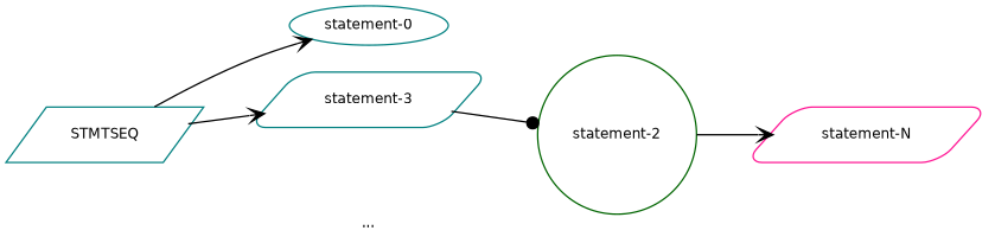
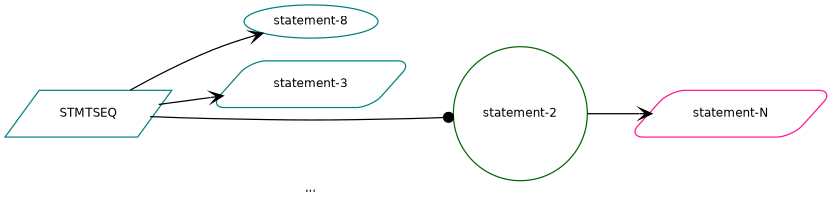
  digraph {
    fontname=helvetica
    nodesep=0.25
    rankdir=LR
    node [color=teal fontname=helvetica fontsize=10 shape=parallelogram style=rounded]
    edge [arrowhead=vee]
-   n1 [height=0.25 label="statement-0" shape=ellipse]
+   n1 [height=0.25 label="statement-8" shape=ellipse]
    n2 [height=0.25 label="statement-3"]
    n3 [color=darkgreen height=0.25 label="statement-2" shape=circle]
    n4 [color=deeppink height=0.25 label="statement-N" width=0.75]
    STMTSEQ [height=0.25 style=solid]
    n6 [height=0.25 label="..." shape=none style=solid width=0]
    subgraph sub_1 {
      n1
      n2
      n3
    }
    n3 -> n4 [style=solid]
    STMTSEQ -> n1
    STMTSEQ -> n2
-   n2 -> n3 [arrowhead=dot]
+   STMTSEQ -> n3 [arrowhead=dot]
    STMTSEQ -> n6 [arrowhead=normal style=invis]
  }
